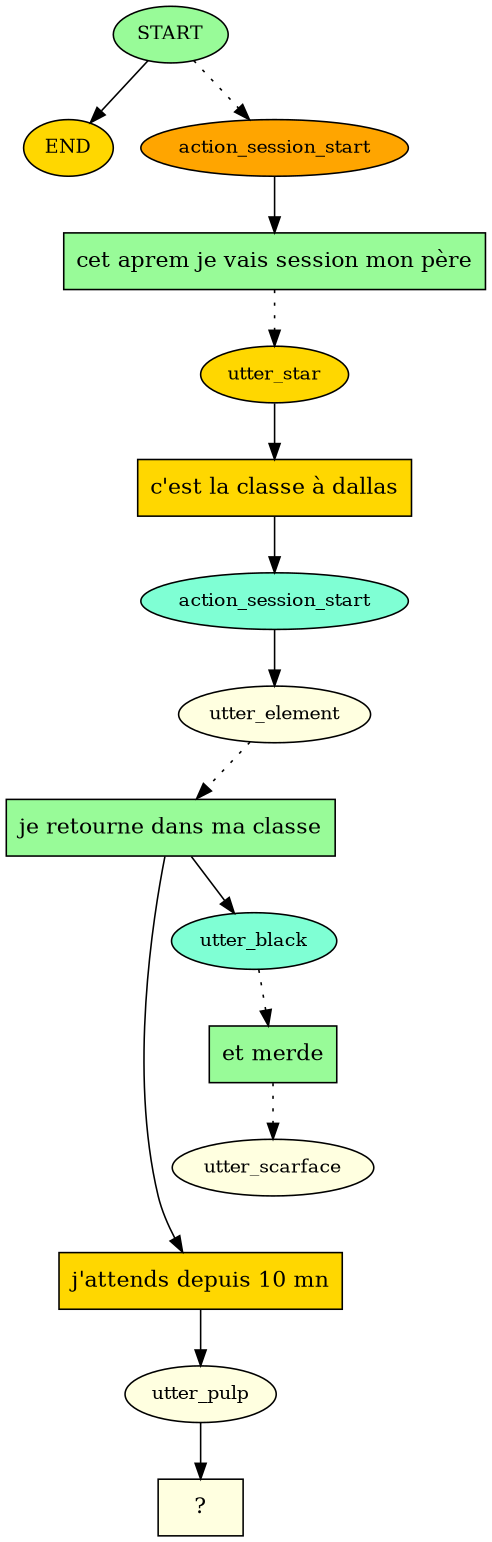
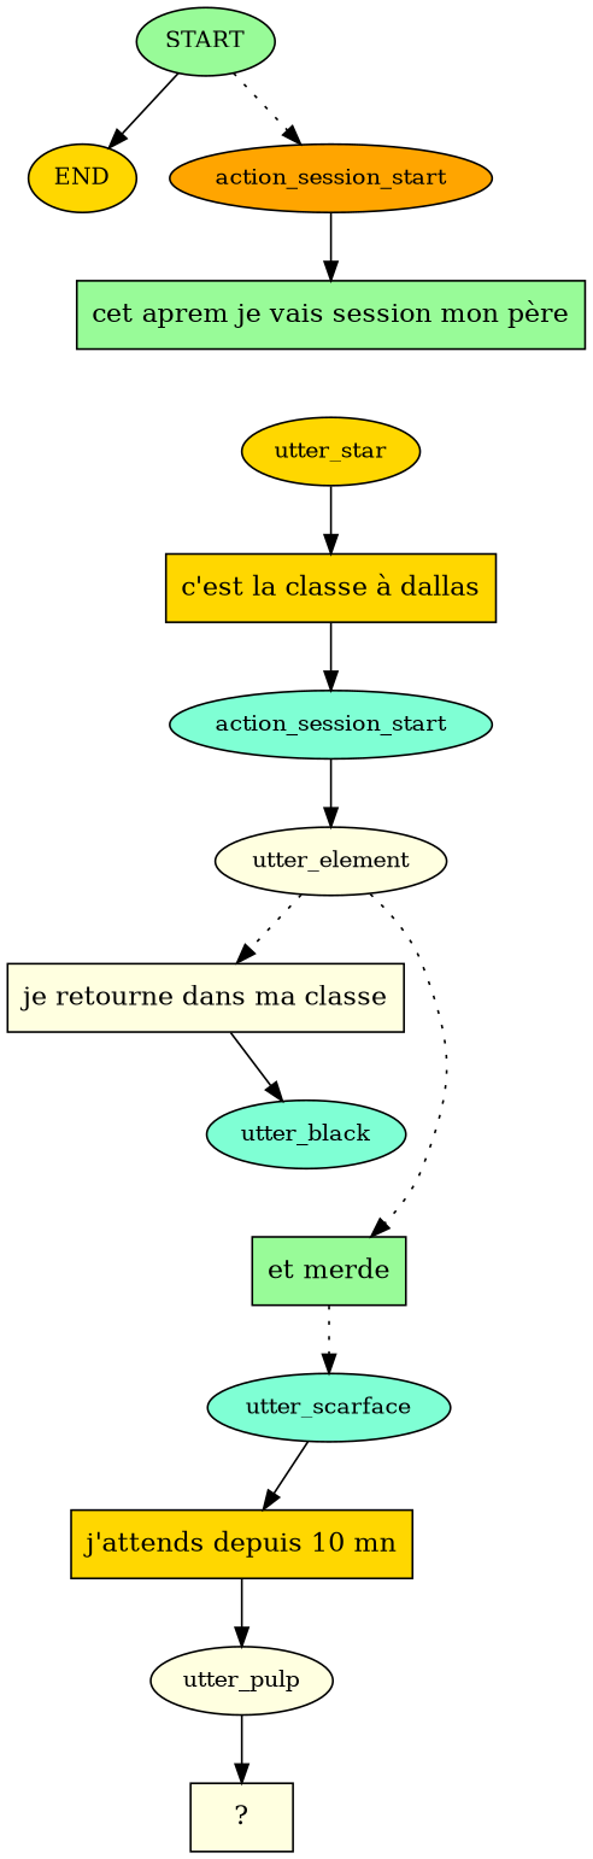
  digraph {
    node [fillcolor=palegreen fontsize=12 style=filled]
    edge [style=solid]
    n1 [label=START]
    n2 [fillcolor=gold label=END]
    n3 [fillcolor=orange label=action_session_start]
    n4 [label="cet aprem je vais session mon père" shape=rect fontsize=""]
    n5 [fillcolor=gold label=utter_star]
    n6 [fillcolor=gold label="c'est la classe à dallas" shape=rect fontsize=""]
    n7 [fillcolor=aquamarine label=action_session_start]
    n8 [fillcolor=lightyellow label=utter_element]
-   n9 [label="je retourne dans ma classe" shape=rect fontsize=""]
+   n9 [fillcolor=lightyellow label="je retourne dans ma classe" shape=rect fontsize=""]
    n10 [fillcolor=aquamarine label=utter_black]
    n11 [label="et merde" shape=rect fontsize=""]
-   n12 [fillcolor=lightyellow label=utter_scarface]
+   n12 [fillcolor=aquamarine label=utter_scarface]
    n13 [fillcolor=gold label="j'attends depuis 10 mn" shape=rect fontsize=""]
    n14 [fillcolor=lightyellow label=utter_pulp]
    n15 [fillcolor=lightyellow label="  ?  " shape=rect fontsize=""]
    n1 -> n2
    n1 -> n3 [style=dotted]
    n3 -> n4
-   n4 -> n5 [style=dotted]
    n5 -> n6
    n6 -> n7
    n7 -> n8
    n8 -> n9 [style=dotted]
    n9 -> n10
-   n10 -> n11 [style=dotted]
+   n8 -> n11 [style=dotted]
    n11 -> n12 [style=dotted]
-   n9 -> n13
+   n12 -> n13
    n13 -> n14
    n14 -> n15
  }
